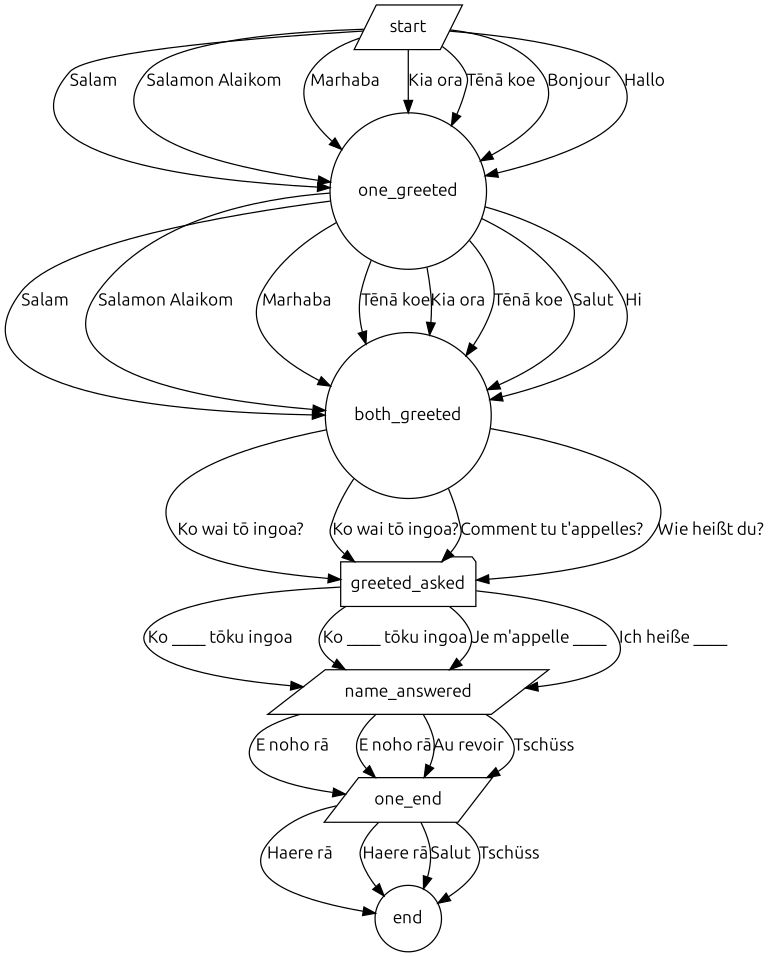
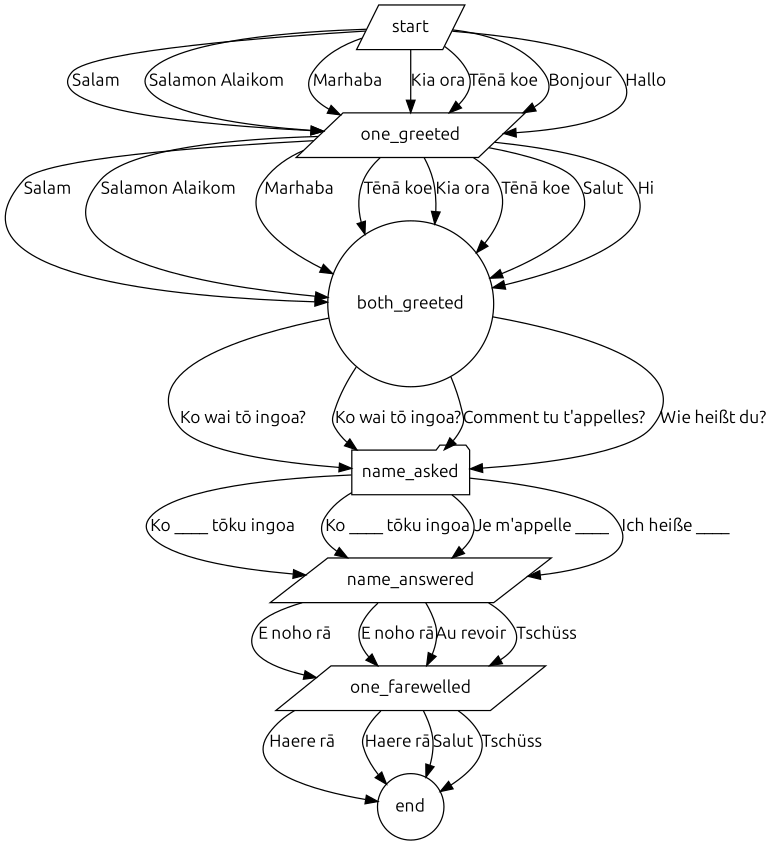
  digraph {
    fontname=Ubuntu
    node [fontname=Ubuntu shape=circle]
    edge [fontname=Ubuntu]
-   one_greeted
+   one_greeted [shape=parallelogram]
    start [shape=parallelogram]
    both_greeted
-   name_asked [shape=folder label=greeted_asked]
+   name_asked [shape=folder]
    name_answered [shape=parallelogram]
-   one_farewelled [shape=parallelogram label=one_end]
+   one_farewelled [shape=parallelogram]
    end
    one_greeted -> both_greeted [label=Salam]
    one_greeted -> both_greeted [label="Salamon Alaikom"]
    one_greeted -> both_greeted [label=Marhaba]
    one_greeted -> both_greeted [label="Tēnā koe"]
    one_greeted -> both_greeted [label="Kia ora"]
    one_greeted -> both_greeted [label="Tēnā koe"]
    one_greeted -> both_greeted [label=Salut]
    one_greeted -> both_greeted [label=Hi]
    start -> one_greeted [label=Salam]
    start -> one_greeted [label="Salamon Alaikom"]
    start -> one_greeted [label=Marhaba]
    start -> one_greeted [label="Kia ora"]
    start -> one_greeted [label="Tēnā koe"]
    start -> one_greeted [label=Bonjour]
    start -> one_greeted [label=Hallo]
    both_greeted -> name_asked [label="Ko wai tō ingoa?"]
    both_greeted -> name_asked [label="Ko wai tō ingoa?"]
    both_greeted -> name_asked [label="Comment tu t'appelles?"]
    both_greeted -> name_asked [label="Wie heißt du?"]
    name_asked -> name_answered [label="Ko ____ tōku ingoa"]
    name_asked -> name_answered [label="Ko ____ tōku ingoa"]
    name_asked -> name_answered [label="Je m'appelle ____"]
    name_asked -> name_answered [label="Ich heiße ____"]
    name_answered -> one_farewelled [label="E noho rā"]
    name_answered -> one_farewelled [label="E noho rā"]
    name_answered -> one_farewelled [label="Au revoir"]
    name_answered -> one_farewelled [label="Tschüss"]
    one_farewelled -> end [label="Haere rā"]
    one_farewelled -> end [label="Haere rā"]
    one_farewelled -> end [label=Salut]
    one_farewelled -> end [label="Tschüss"]
  }
